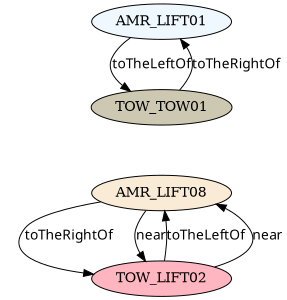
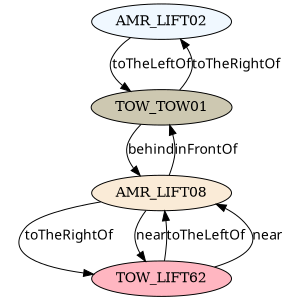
  digraph {
    node [style=filled]
    edge [color=black fontname=Sans style=filled]
-   n1 [fillcolor=aliceblue label=AMR_LIFT01]
+   n1 [fillcolor=aliceblue label=AMR_LIFT02]
    n2 [fillcolor=cornsilk3 label=TOW_TOW01]
    n3 [fillcolor=antiquewhite label=AMR_LIFT08]
-   n4 [fillcolor=lightpink label=TOW_LIFT02]
+   n4 [fillcolor=lightpink label=TOW_LIFT62]
    n1 -> n2 [label=toTheLeftOf]
    n2 -> n1 [label=toTheRightOf]
+   n2 -> n3 [label=behind]
+   n3 -> n2 [label=inFrontOf]
    n3 -> n4 [label=toTheRightOf]
    n3 -> n4 [label=near]
    n4 -> n3 [label=toTheLeftOf]
    n4 -> n3 [label=near]
  }
